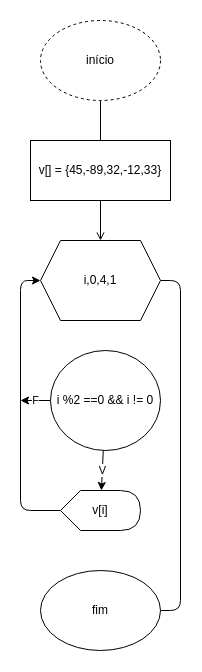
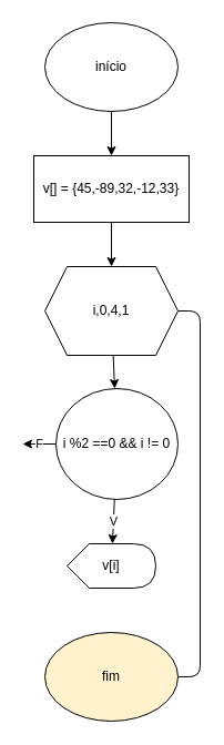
  <mxCell id="0" />
  <mxCell id="1" parent="0" />
- <mxCell id="2" value="" style="edgeStyle=none;html=1;endArrow=none;" parent="1" source="3" target="5" edge="1"><mxGeometry relative="1" as="geometry" /></mxCell>
- <mxCell id="3" value="início" style="ellipse;whiteSpace=wrap;html=1;dashed=1;" parent="1" vertex="1"><mxGeometry x="40" y="20" width="120" height="80" as="geometry" /></mxCell>
- <mxCell id="4" value="" style="edgeStyle=none;html=1;endArrow=open;" parent="1" source="5" target="8" edge="1"><mxGeometry relative="1" as="geometry" /></mxCell>
+ <mxCell id="2" value="" style="edgeStyle=none;html=1;" parent="1" source="3" target="5" edge="1"><mxGeometry relative="1" as="geometry" /></mxCell>
+ <mxCell id="3" value="início" style="ellipse;whiteSpace=wrap;html=1;" parent="1" vertex="1"><mxGeometry x="40" y="20" width="120" height="80" as="geometry" /></mxCell>
+ <mxCell id="4" value="" style="edgeStyle=none;html=1;" parent="1" source="5" target="8" edge="1"><mxGeometry relative="1" as="geometry" /></mxCell>
  <mxCell id="5" value="v[] = {45,-89,32,-12,33}" style="whiteSpace=wrap;html=1;" parent="1" vertex="1"><mxGeometry x="30" y="140" width="140" height="60" as="geometry" /></mxCell>
+ <mxCell id="6" value="" style="edgeStyle=none;html=1;" parent="1" source="8" target="11" edge="1"><mxGeometry relative="1" as="geometry" /></mxCell>
  <mxCell id="7" style="edgeStyle=elbowEdgeStyle;html=1;exitX=1;exitY=0.5;exitDx=0;exitDy=0;entryX=1;entryY=0.5;entryDx=0;entryDy=0;endArrow=none;" parent="1" source="8" target="14" edge="1"><mxGeometry relative="1" as="geometry"><Array as="points"><mxPoint x="180" y="440" /></Array></mxGeometry></mxCell>
  <mxCell id="8" value="i,0,4,1" style="shape=hexagon;perimeter=hexagonPerimeter2;whiteSpace=wrap;html=1;fixedSize=1;" parent="1" vertex="1"><mxGeometry x="40" y="240" width="120" height="80" as="geometry" /></mxCell>
  <mxCell id="9" value="V" style="edgeStyle=none;html=1;" parent="1" source="11" target="13" edge="1"><mxGeometry relative="1" as="geometry" /></mxCell>
  <mxCell id="10" value="F" style="edgeStyle=elbowEdgeStyle;html=1;" parent="1" source="11" edge="1"><mxGeometry relative="1" as="geometry"><mxPoint x="20" y="400" as="targetPoint" /></mxGeometry></mxCell>
  <mxCell id="11" value="i %2 ==0 &amp;amp;&amp;amp; i != 0" style="ellipse;whiteSpace=wrap;html=1;" parent="1" vertex="1"><mxGeometry x="50" y="350" width="110" height="100" as="geometry" /></mxCell>
- <mxCell id="12" style="edgeStyle=elbowEdgeStyle;html=1;exitX=0;exitY=0.5;exitDx=0;exitDy=0;exitPerimeter=0;entryX=0;entryY=0.5;entryDx=0;entryDy=0;" parent="1" source="13" target="8" edge="1"><mxGeometry relative="1" as="geometry"><Array as="points"><mxPoint x="20" y="390" /></Array></mxGeometry></mxCell>
  <mxCell id="13" value="v[i]" style="shape=display;whiteSpace=wrap;html=1;size=0.25;" parent="1" vertex="1"><mxGeometry x="60" y="490" width="80" height="40" as="geometry" /></mxCell>
- <mxCell id="14" value="fim" style="ellipse;whiteSpace=wrap;html=1;" parent="1" vertex="1"><mxGeometry x="40" y="570" width="120" height="80" as="geometry" /></mxCell>
+ <mxCell id="14" value="fim" style="ellipse;whiteSpace=wrap;html=1;fillColor=#fff2cc;" parent="1" vertex="1"><mxGeometry x="40" y="570" width="120" height="80" as="geometry" /></mxCell>
